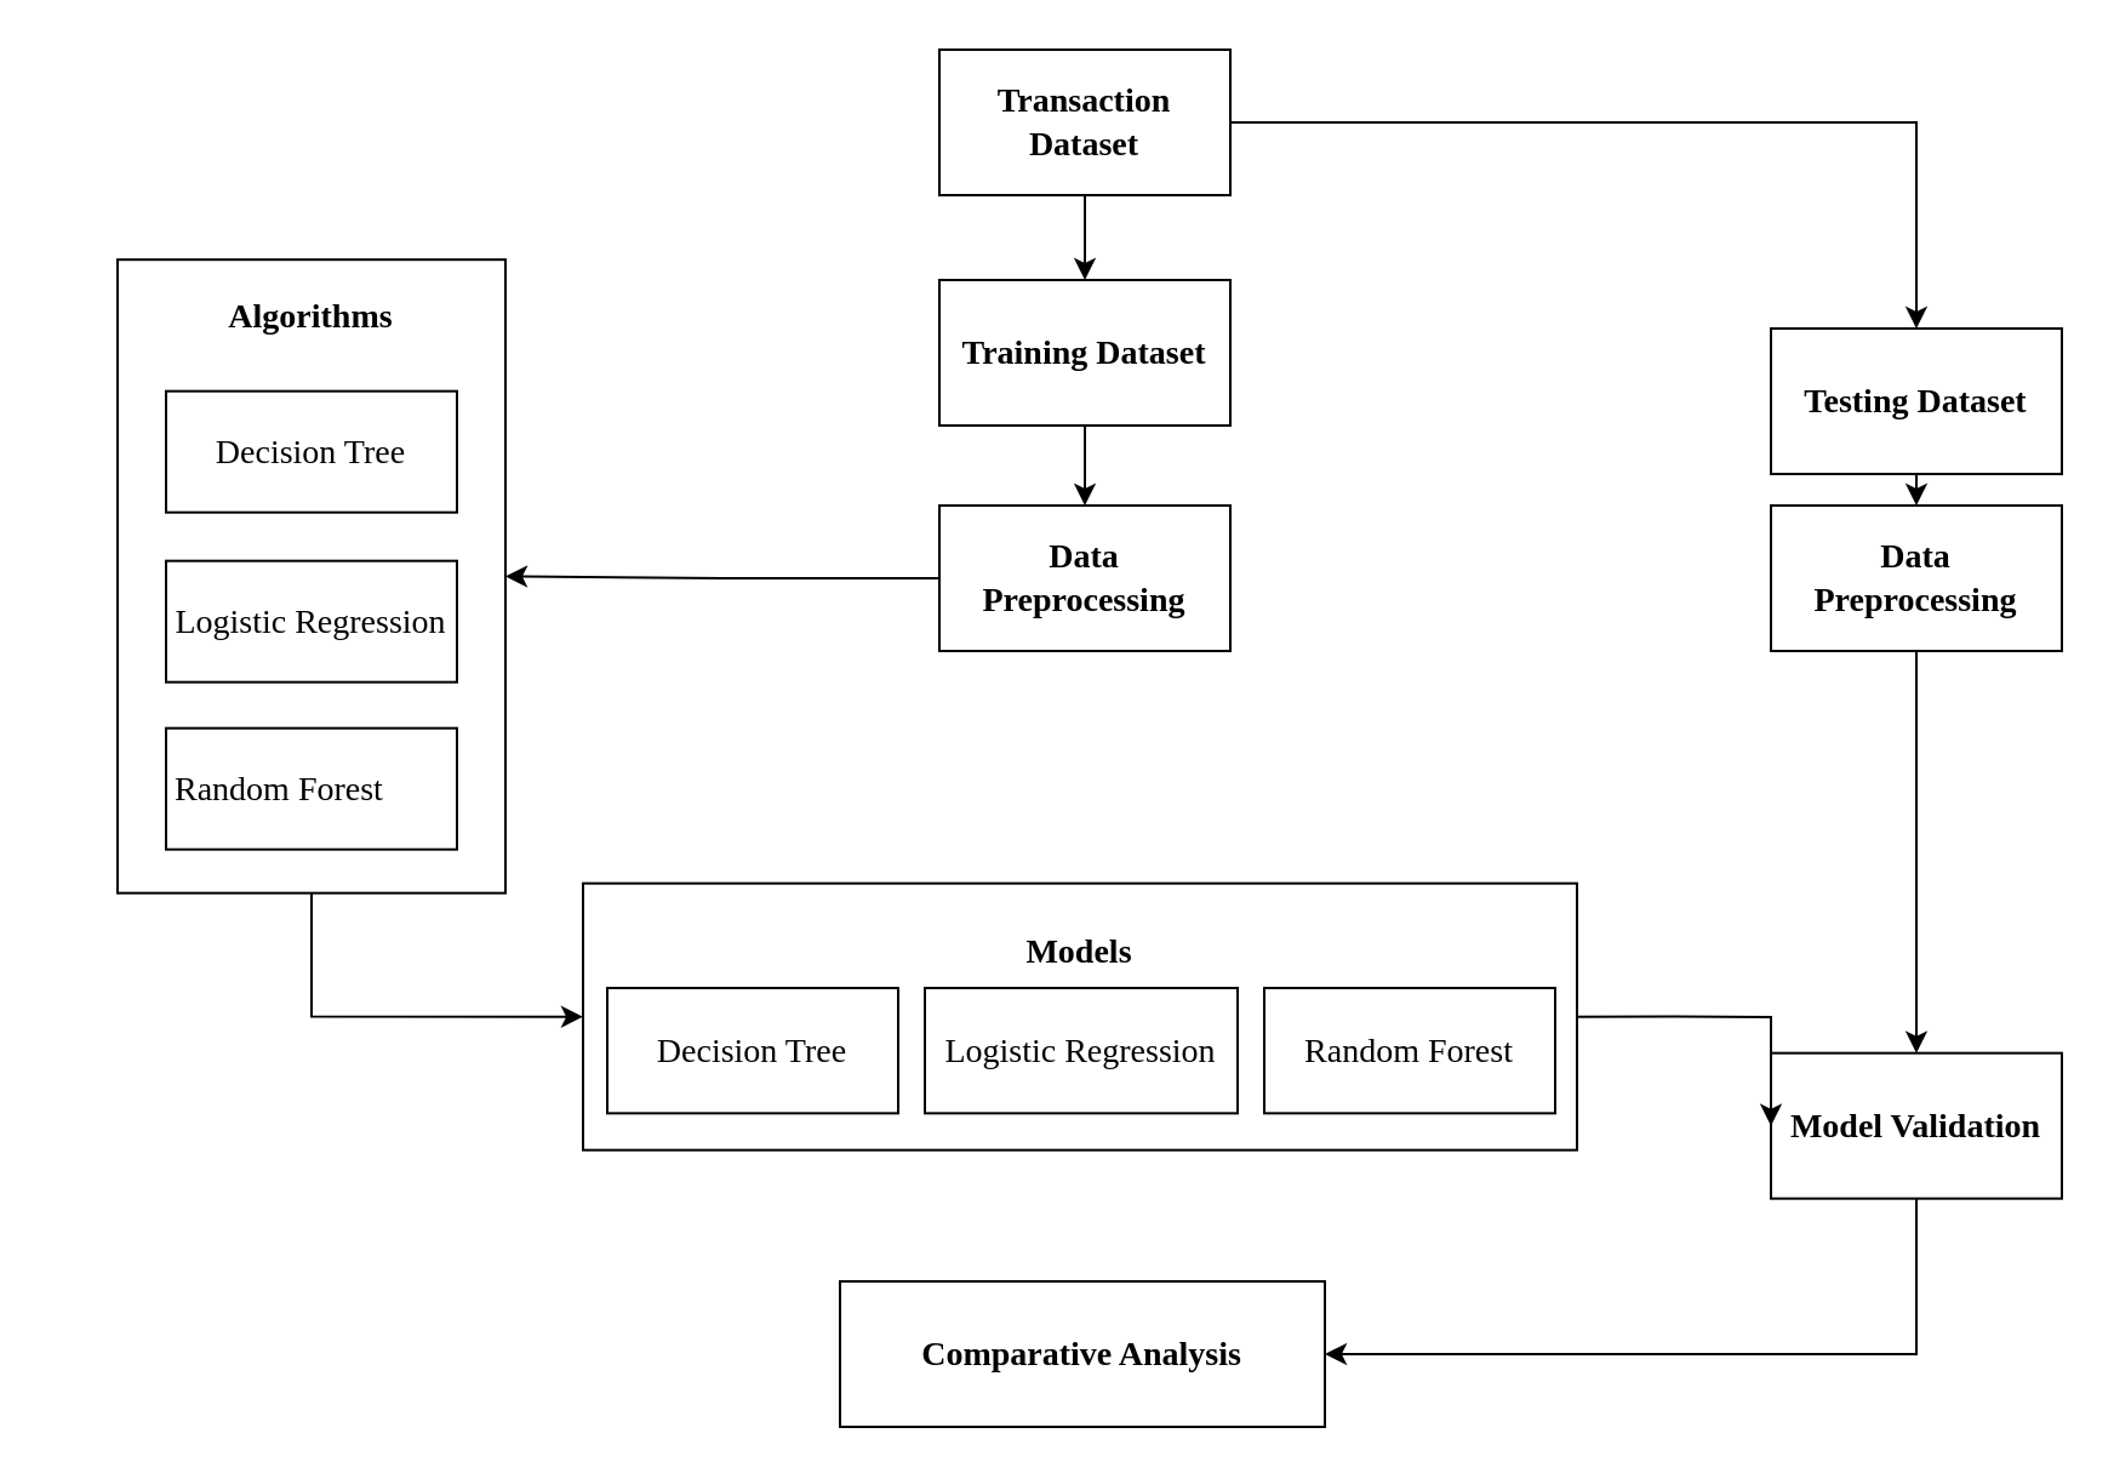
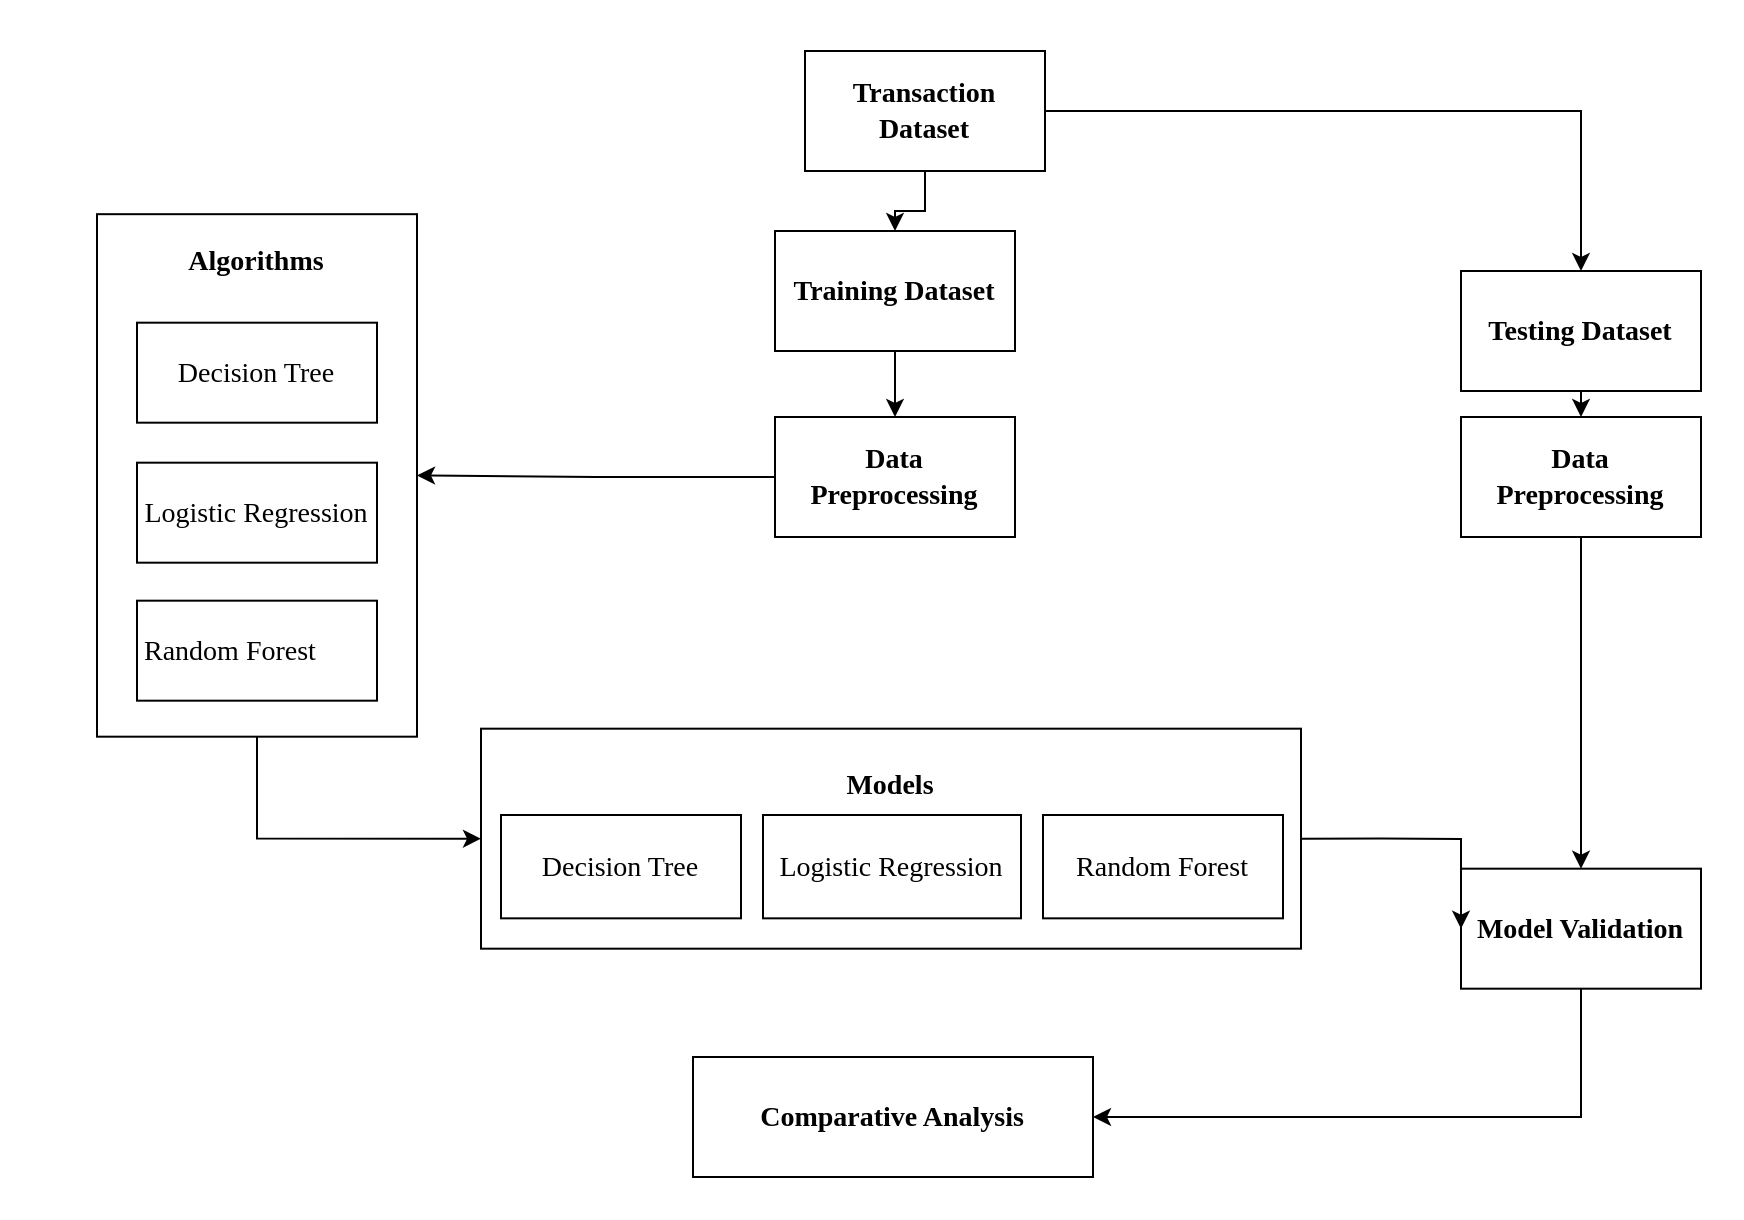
  <mxCell id="0" />
  <mxCell id="1" parent="0" />
  <mxCell id="2" style="edgeStyle=orthogonalEdgeStyle;rounded=0;orthogonalLoop=1;jettySize=auto;html=1;entryX=0.5;entryY=0;entryDx=0;entryDy=0;" parent="1" source="4" target="17" edge="1"><mxGeometry relative="1" as="geometry"><mxPoint x="870" y="150" as="targetPoint" /></mxGeometry></mxCell>
  <mxCell id="3" style="edgeStyle=orthogonalEdgeStyle;rounded=0;orthogonalLoop=1;jettySize=auto;html=1;exitX=0.5;exitY=1;exitDx=0;exitDy=0;" parent="1" source="4" target="19" edge="1"><mxGeometry relative="1" as="geometry" /></mxCell>
- <mxCell id="4" value="&lt;font face=&quot;Times New Roman&quot; style=&quot;font-size: 14px;&quot;&gt;&lt;b&gt;Transaction Dataset&lt;/b&gt;&lt;/font&gt;" style="rounded=0;whiteSpace=wrap;html=1;fontSize=14;" parent="1" vertex="1"><mxGeometry x="387" y="20" width="120" height="60" as="geometry" /></mxCell>
+ <mxCell id="4" value="&lt;font face=&quot;Times New Roman&quot; style=&quot;font-size: 14px;&quot;&gt;&lt;b&gt;Transaction Dataset&lt;/b&gt;&lt;/font&gt;" style="rounded=0;whiteSpace=wrap;html=1;fontSize=14;" parent="1" vertex="1"><mxGeometry x="402" y="25" width="120" height="60" as="geometry" /></mxCell>
  <mxCell id="5" style="edgeStyle=orthogonalEdgeStyle;rounded=0;orthogonalLoop=1;jettySize=auto;html=1;exitX=0;exitY=0.5;exitDx=0;exitDy=0;entryX=1;entryY=0.5;entryDx=0;entryDy=0;" parent="1" source="6" target="24" edge="1"><mxGeometry relative="1" as="geometry" /></mxCell>
  <mxCell id="6" value="&lt;font face=&quot;Times New Roman&quot; style=&quot;font-size: 14px;&quot;&gt;&lt;b&gt;Data &lt;br&gt;Preprocessing&lt;/b&gt;&lt;/font&gt;" style="rounded=0;whiteSpace=wrap;html=1;fontSize=14;" parent="1" vertex="1"><mxGeometry x="387" y="208" width="120" height="60" as="geometry" /></mxCell>
  <mxCell id="7" style="edgeStyle=orthogonalEdgeStyle;rounded=0;orthogonalLoop=1;jettySize=auto;html=1;entryX=1;entryY=0.5;entryDx=0;entryDy=0;" parent="1" source="8" target="9" edge="1"><mxGeometry relative="1" as="geometry"><Array as="points"><mxPoint x="790" y="558" /></Array></mxGeometry></mxCell>
  <mxCell id="8" value="&lt;font face=&quot;Times New Roman&quot; style=&quot;font-size: 14px;&quot;&gt;&lt;b&gt;Model Validation&lt;/b&gt;&lt;/font&gt;" style="rounded=0;whiteSpace=wrap;html=1;fontSize=14;" parent="1" vertex="1"><mxGeometry x="730" y="433.84" width="120" height="60" as="geometry" /></mxCell>
  <mxCell id="9" value="&lt;font face=&quot;Times New Roman&quot; style=&quot;font-size: 14px;&quot;&gt;&lt;b&gt;Comparative Analysis&lt;/b&gt;&lt;/font&gt;" style="rounded=0;whiteSpace=wrap;html=1;fontSize=14;" parent="1" vertex="1"><mxGeometry x="346" y="528" width="200" height="60" as="geometry" /></mxCell>
  <mxCell id="10" value="" style="group" parent="1" connectable="0" vertex="1"><mxGeometry x="20" y="178" width="650" height="287" as="geometry" /></mxCell>
  <mxCell id="11" value="" style="group" parent="10" connectable="0" vertex="1"><mxGeometry x="220" y="175" width="410" height="120.84" as="geometry" /></mxCell>
  <mxCell id="12" value="&lt;font face=&quot;Times New Roman&quot;&gt;&lt;b&gt;Models&lt;br&gt;&lt;/b&gt;&lt;br&gt;&lt;br&gt;&lt;br&gt;&lt;/font&gt;" style="rounded=0;whiteSpace=wrap;html=1;fontSize=14;" parent="11" vertex="1"><mxGeometry y="10.84" width="410" height="110.0" as="geometry" /></mxCell>
  <mxCell id="13" value="&lt;font face=&quot;Times New Roman&quot;&gt;Decision Tree&lt;/font&gt;&lt;font face=&quot;Times New Roman&quot; style=&quot;font-size: 14px;&quot;&gt;&lt;br&gt;&lt;/font&gt;" style="rounded=0;whiteSpace=wrap;html=1;fontSize=14;" parent="11" vertex="1"><mxGeometry x="10" y="54" width="120" height="51.67" as="geometry" /></mxCell>
  <mxCell id="14" value="&lt;font face=&quot;Times New Roman&quot;&gt;Logistic Regression&lt;/font&gt;" style="rounded=0;whiteSpace=wrap;html=1;fontSize=14;" parent="11" vertex="1"><mxGeometry x="141" y="54" width="129" height="51.67" as="geometry" /></mxCell>
  <mxCell id="15" value="&lt;font face=&quot;Times New Roman&quot;&gt;Random Forest&lt;/font&gt;" style="rounded=0;whiteSpace=wrap;html=1;fontSize=14;" parent="11" vertex="1"><mxGeometry x="281" y="54" width="120" height="51.67" as="geometry" /></mxCell>
  <mxCell id="16" style="edgeStyle=orthogonalEdgeStyle;rounded=0;orthogonalLoop=1;jettySize=auto;html=1;exitX=0.5;exitY=1;exitDx=0;exitDy=0;entryX=0.5;entryY=0;entryDx=0;entryDy=0;" parent="1" source="17" target="21" edge="1"><mxGeometry relative="1" as="geometry" /></mxCell>
  <mxCell id="17" value="&lt;font face=&quot;Times New Roman&quot; style=&quot;font-size: 14px;&quot;&gt;&lt;b&gt;Testing Dataset&lt;/b&gt;&lt;/font&gt;" style="rounded=0;whiteSpace=wrap;html=1;fontSize=14;" parent="1" vertex="1"><mxGeometry x="730" y="135" width="120" height="60" as="geometry" /></mxCell>
  <mxCell id="18" style="edgeStyle=orthogonalEdgeStyle;rounded=0;orthogonalLoop=1;jettySize=auto;html=1;exitX=0.5;exitY=1;exitDx=0;exitDy=0;entryX=0.5;entryY=0;entryDx=0;entryDy=0;" parent="1" source="19" target="6" edge="1"><mxGeometry relative="1" as="geometry" /></mxCell>
  <mxCell id="19" value="&lt;font face=&quot;Times New Roman&quot; style=&quot;font-size: 14px;&quot;&gt;&lt;b&gt;Training Dataset&lt;/b&gt;&lt;/font&gt;" style="rounded=0;whiteSpace=wrap;html=1;fontSize=14;" parent="1" vertex="1"><mxGeometry x="387" y="115" width="120" height="60" as="geometry" /></mxCell>
  <mxCell id="20" style="edgeStyle=orthogonalEdgeStyle;rounded=0;orthogonalLoop=1;jettySize=auto;html=1;exitX=0.5;exitY=1;exitDx=0;exitDy=0;entryX=0.5;entryY=0;entryDx=0;entryDy=0;" parent="1" source="21" target="8" edge="1"><mxGeometry relative="1" as="geometry" /></mxCell>
  <mxCell id="21" value="&lt;font face=&quot;Times New Roman&quot; style=&quot;font-size: 14px;&quot;&gt;&lt;b&gt;Data &lt;br&gt;Preprocessing&lt;/b&gt;&lt;/font&gt;" style="rounded=0;whiteSpace=wrap;html=1;fontSize=14;" parent="1" vertex="1"><mxGeometry x="730" y="208" width="120" height="60" as="geometry" /></mxCell>
  <mxCell id="22" style="edgeStyle=orthogonalEdgeStyle;rounded=0;orthogonalLoop=1;jettySize=auto;html=1;entryX=0;entryY=0.5;entryDx=0;entryDy=0;exitX=1;exitY=0.5;exitDx=0;exitDy=0;" parent="1" source="12" target="8" edge="1"><mxGeometry relative="1" as="geometry"><Array as="points"><mxPoint x="690" y="419" /><mxPoint x="690" y="419" /></Array></mxGeometry></mxCell>
  <mxCell id="23" style="edgeStyle=orthogonalEdgeStyle;rounded=0;orthogonalLoop=1;jettySize=auto;html=1;exitX=0.5;exitY=1;exitDx=0;exitDy=0;entryX=0;entryY=0.5;entryDx=0;entryDy=0;" parent="1" source="24" target="12" edge="1"><mxGeometry relative="1" as="geometry" /></mxCell>
  <mxCell id="24" value="&lt;font face=&quot;Times New Roman&quot;&gt;&lt;b&gt;Algorithms&lt;br&gt;&lt;/b&gt;&lt;br&gt;&lt;br&gt;&lt;br&gt;&lt;br&gt;&lt;br&gt;&lt;br&gt;&lt;br&gt;&lt;br&gt;&lt;br&gt;&lt;br&gt;&lt;br&gt;&lt;br&gt;&lt;/font&gt;" style="rounded=0;whiteSpace=wrap;html=1;fontSize=14;" parent="1" vertex="1"><mxGeometry x="48" y="106.59" width="160" height="261.25" as="geometry" /></mxCell>
  <mxCell id="25" value="&lt;font face=&quot;Times New Roman&quot; style=&quot;font-size: 14px;&quot;&gt;Logistic Regression&lt;br&gt;&lt;/font&gt;" style="rounded=0;whiteSpace=wrap;html=1;fontSize=14;" parent="1" vertex="1"><mxGeometry x="68" y="230.84" width="120" height="50" as="geometry" /></mxCell>
  <mxCell id="26" value="&lt;font face=&quot;Times New Roman&quot;&gt;Random Forest&lt;span style=&quot;white-space: pre; font-size: 14px;&quot;&gt;&#09;&lt;/span&gt;&lt;/font&gt;" style="rounded=0;whiteSpace=wrap;html=1;fontSize=14;" parent="1" vertex="1"><mxGeometry x="68" y="299.84" width="120" height="50" as="geometry" /></mxCell>
  <mxCell id="27" value="&lt;font face=&quot;Times New Roman&quot;&gt;Decision Tree&lt;/font&gt;" style="rounded=0;whiteSpace=wrap;html=1;fontSize=14;" parent="1" vertex="1"><mxGeometry x="68" y="160.84" width="120" height="50" as="geometry" /></mxCell>
